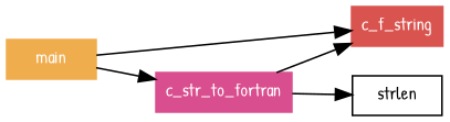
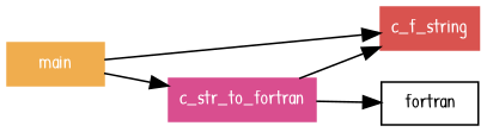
  digraph {
    concentrate=false
    fontname="Patrick Hand"
    rankdir=LR
    node [fontname="Patrick Hand" fontsize=10.5 margin=0.08 shape=box fontcolor=white style=filled]
    edge [color="#000000" fontname="Patrick Hand" fontsize=9.5]
-   n1 [height=0.0 label=strlen fontcolor="" style=""]
+   n1 [height=0.0 label=fortran fontcolor="" style=""]
    n2 [color="#d9534f" height=0.0 label=c_f_string]
    n3 [color="#d94e8f" height=0.0 label=c_str_to_fortran]
    n4 [color="#f0ad4e" height=0.0 label=main]
    n3 -> n1
    n3 -> n2
    n4 -> n2
    n4 -> n3
  }
